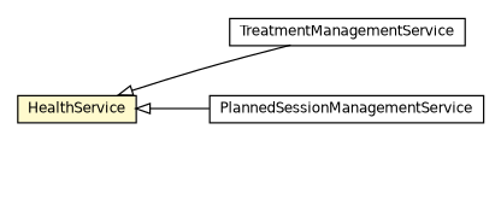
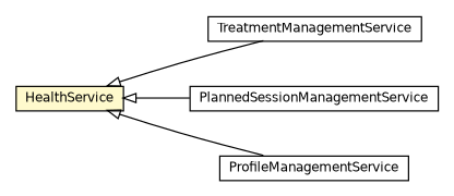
  digraph {
    nodesep=0.25
    rankdir=LR
    ranksep=0.5
    node [fontcolor=black fontname=Helvetica fontsize=10.0 shape=plaintext]
    edge [arrowtail=empty dir=back fontname=Helvetica fontsize=10 headport=p labelfontname=Helvetica labelfontsize=10 tailport=p]
    n1 [label=<<table title="org.universAAL.ontology.health.owl.services.HealthService" border="0" cellborder="1" cellspacing="0" cellpadding="2" port="p" bgcolor="lemonChiffon" href="./HealthService.html"> 		<tr><td><table border="0" cellspacing="0" cellpadding="1"> <tr><td align="center" balign="center"> HealthService </td></tr> 		</table></td></tr> 		</table>>]
    n2 [label=<<table title="org.universAAL.ontology.health.owl.services.TreatmentManagementService" border="0" cellborder="1" cellspacing="0" cellpadding="2" port="p" href="./TreatmentManagementService.html"> 		<tr><td><table border="0" cellspacing="0" cellpadding="1"> <tr><td align="center" balign="center"> TreatmentManagementService </td></tr> 		</table></td></tr> 		</table>>]
    n3 [label=<<table title="org.universAAL.ontology.health.owl.services.PlannedSessionManagementService" border="0" cellborder="1" cellspacing="0" cellpadding="2" port="p" href="./PlannedSessionManagementService.html"> 		<tr><td><table border="0" cellspacing="0" cellpadding="1"> <tr><td align="center" balign="center"> PlannedSessionManagementService </td></tr> 		</table></td></tr> 		</table>>]
+   n4 [label=<<table title="org.universAAL.ontology.health.owl.services.ProfileManagementService" border="0" cellborder="1" cellspacing="0" cellpadding="2" port="p" href="./ProfileManagementService.html"> 		<tr><td><table border="0" cellspacing="0" cellpadding="1"> <tr><td align="center" balign="center"> ProfileManagementService </td></tr> 		</table></td></tr> 		</table>>]
    n1 -> n2
    n1 -> n3
+   n1 -> n4
  }
